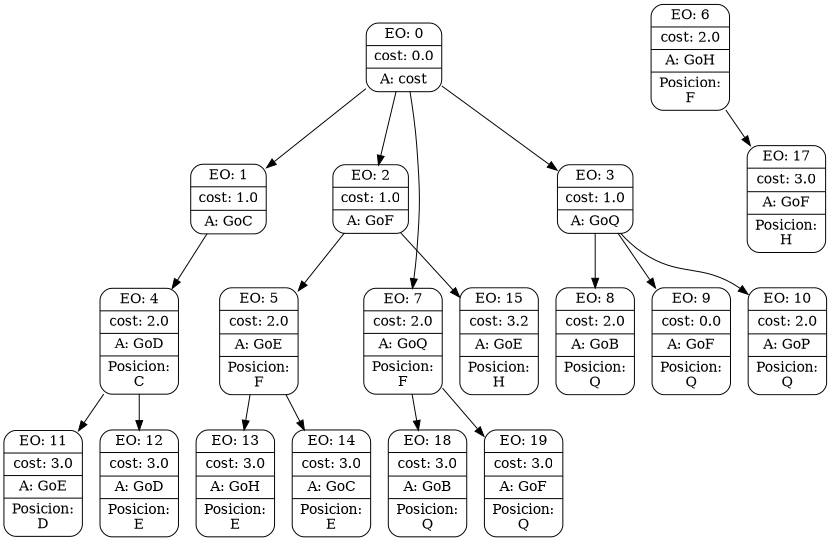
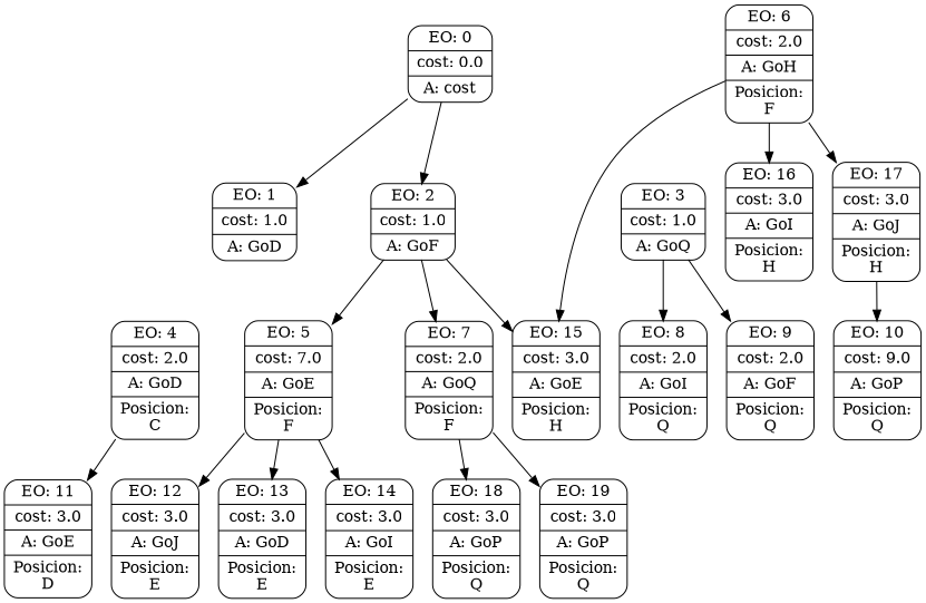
  digraph {
    node [shape=Mrecord]
    n1 [label="{EO: 0|cost: 0.0|A: cost}"]
-   n2 [label="{EO: 1|cost: 1.0|A: GoC}"]
+   n2 [label="{EO: 1|cost: 1.0|A: GoD}"]
    n3 [label="{EO: 2|cost: 1.0|A: GoF}"]
    n4 [label="{EO: 3|cost: 1.0|A: GoQ}"]
    n5 [label="{EO: 4|cost: 2.0|A: GoD|Posicion:\nC}"]
-   n6 [label="{EO: 5|cost: 2.0|A: GoE|Posicion:\nF}"]
+   n6 [label="{EO: 5|cost: 7.0|A: GoE|Posicion:\nF}"]
    n7 [label="{EO: 7|cost: 2.0|A: GoQ|Posicion:\nF}"]
-   n8 [label="{EO: 15|cost: 3.2|A: GoE|Posicion:\nH}"]
-   n9 [label="{EO: 8|cost: 2.0|A: GoB|Posicion:\nQ}"]
-   n10 [label="{EO: 9|cost: 0.0|A: GoF|Posicion:\nQ}"]
-   n11 [label="{EO: 10|cost: 2.0|A: GoP|Posicion:\nQ}"]
+   n8 [label="{EO: 15|cost: 3.0|A: GoE|Posicion:\nH}"]
+   n9 [label="{EO: 8|cost: 2.0|A: GoI|Posicion:\nQ}"]
+   n10 [label="{EO: 9|cost: 2.0|A: GoF|Posicion:\nQ}"]
+   n11 [label="{EO: 10|cost: 9.0|A: GoP|Posicion:\nQ}"]
    n12 [label="{EO: 11|cost: 3.0|A: GoE|Posicion:\nD}"]
-   n13 [label="{EO: 12|cost: 3.0|A: GoD|Posicion:\nE}"]
-   n14 [label="{EO: 13|cost: 3.0|A: GoH|Posicion:\nE}"]
-   n15 [label="{EO: 14|cost: 3.0|A: GoC|Posicion:\nE}"]
+   n13 [label="{EO: 12|cost: 3.0|A: GoJ|Posicion:\nE}"]
+   n14 [label="{EO: 13|cost: 3.0|A: GoD|Posicion:\nE}"]
+   n15 [label="{EO: 14|cost: 3.0|A: GoI|Posicion:\nE}"]
    n16 [label="{EO: 6|cost: 2.0|A: GoH|Posicion:\nF}"]
-   n18 [label="{EO: 17|cost: 3.0|A: GoF|Posicion:\nH}"]
-   n19 [label="{EO: 18|cost: 3.0|A: GoB|Posicion:\nQ}"]
-   n20 [label="{EO: 19|cost: 3.0|A: GoF|Posicion:\nQ}"]
+   n17 [label="{EO: 16|cost: 3.0|A: GoI|Posicion:\nH}"]
+   n18 [label="{EO: 17|cost: 3.0|A: GoJ|Posicion:\nH}"]
+   n19 [label="{EO: 18|cost: 3.0|A: GoP|Posicion:\nQ}"]
+   n20 [label="{EO: 19|cost: 3.0|A: GoP|Posicion:\nQ}"]
    n1 -> n2
    n1 -> n3
-   n1 -> n4
-   n2 -> n5
    n3 -> n6
-   n1 -> n7
+   n3 -> n7
    n3 -> n8
    n4 -> n9
    n4 -> n10
-   n4 -> n11
+   n18 -> n11
    n5 -> n12
-   n5 -> n13
+   n6 -> n13
    n6 -> n14
    n6 -> n15
    n7 -> n19
    n7 -> n20
+   n16 -> n8
+   n16 -> n17
    n16 -> n18
  }
